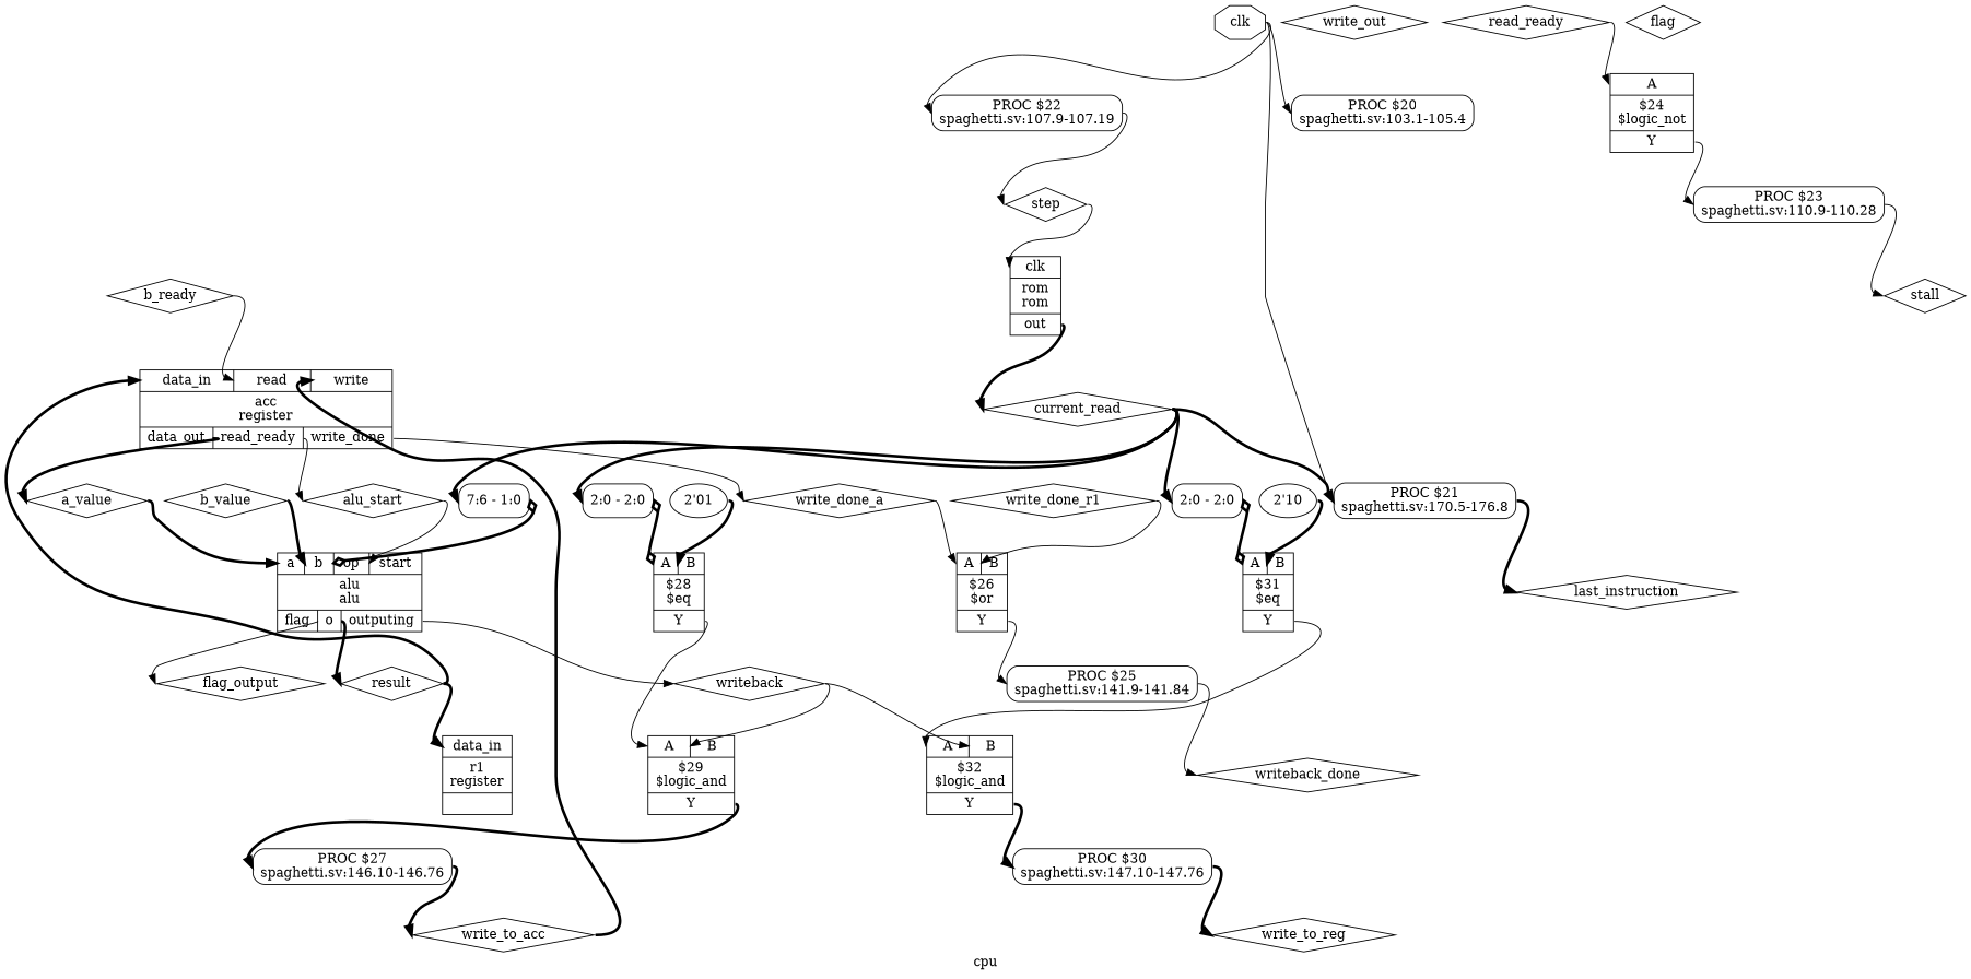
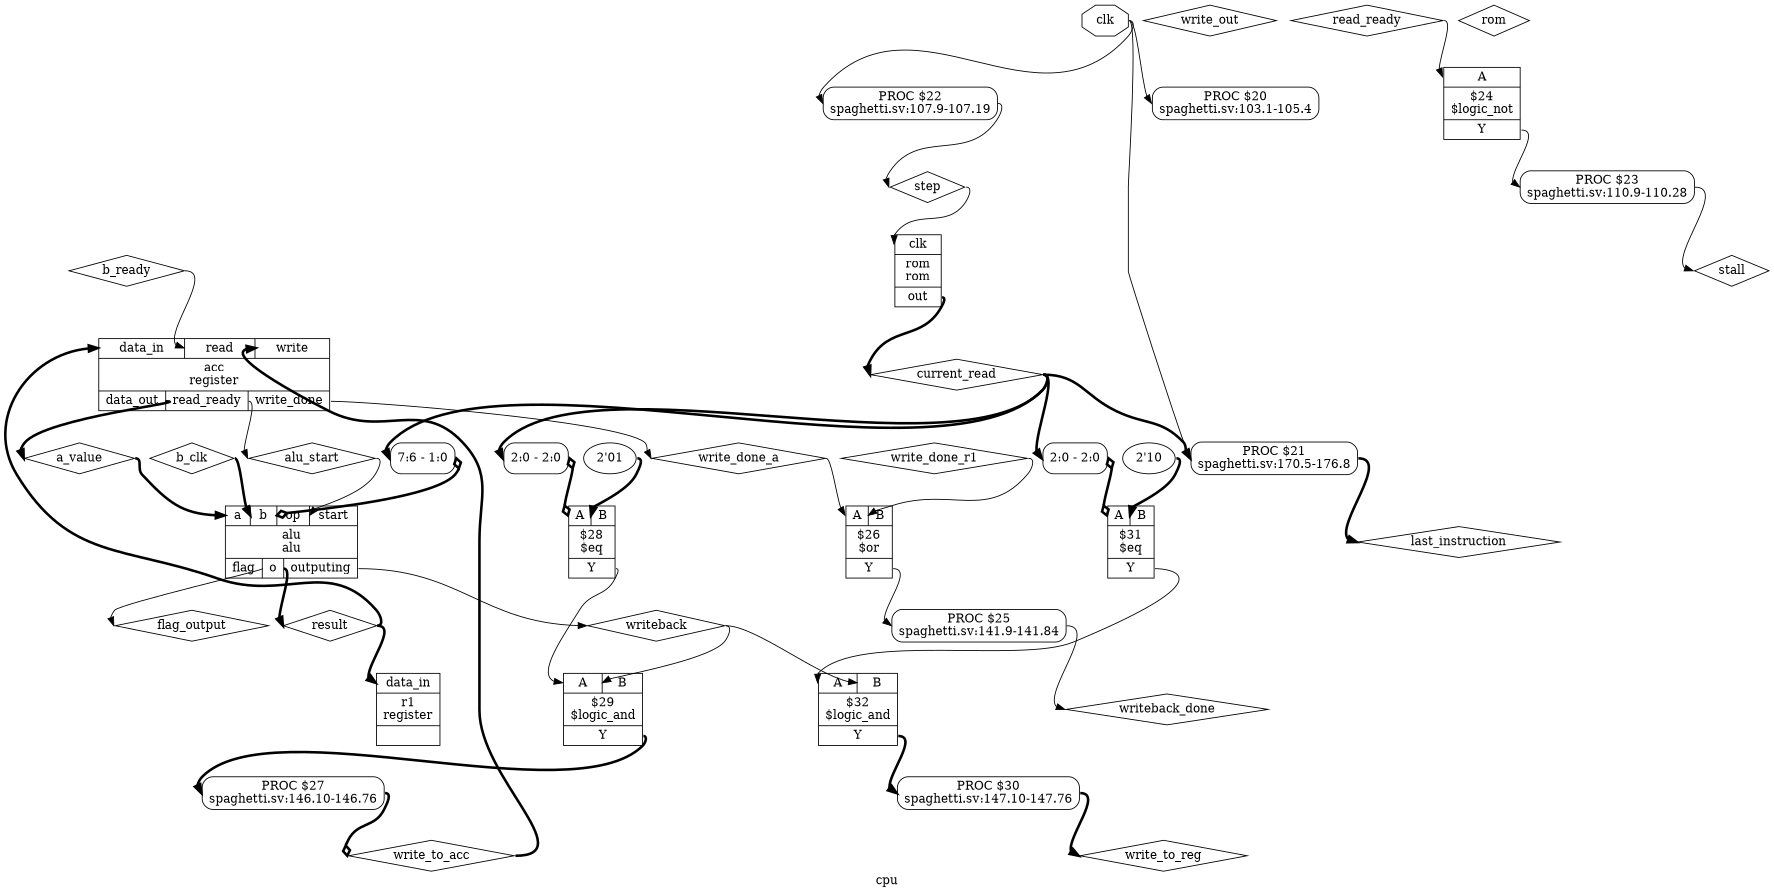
  digraph {
    label=cpu
    rankdir=TB
    remincross=true
    node [shape=diamond]
    edge [color=black headport=w tailport=e]
    n1 [color=black fontcolor=black label=b_ready]
    n2 [label="{{<p51> data_in|<p53> read|<p54> write}|acc\nregister|{<p55> data_out|<p29> read_ready|<p56> write_done}}" shape=record]
    n3 [color=black fontcolor=black label=alu_start]
    n4 [color=black fontcolor=black label=write_done_a]
    n5 [color=black fontcolor=black label=a_value]
    n6 [color=black fontcolor=black label=current_read]
    n7 [label="<s0> 2:0 - 2:0 " shape=record style=rounded]
    n8 [label="<s0> 2:0 - 2:0 " shape=record style=rounded]
    n9 [label="<s0> 7:6 - 1:0 " shape=record style=rounded]
    n10 [label="PROC $21\nspaghetti.sv:170.5-176.8" shape=box style=rounded]
    n11 [label="{{<p33> A|<p34> B}|$31\n$eq|{<p35> Y}}" shape=record]
    n12 [label="{{<p33> A|<p34> B}|$28\n$eq|{<p35> Y}}" shape=record]
    n13 [label="{{<p44> a|<p45> b|<p46> op|<p47> start}|alu\nalu|{<p31> flag|<p48> o|<p49> outputing}}" shape=record]
    n14 [color=black fontcolor=black label=last_instruction]
    n15 [color=black fontcolor=black label=write_out]
    n16 [color=black fontcolor=black label=writeback]
    n17 [color=black fontcolor=black label=flag_output]
    n18 [color=black fontcolor=black label=result]
    n19 [color=black fontcolor=black label=write_to_reg]
    n20 [color=black fontcolor=black label=write_to_acc]
    n21 [color=black fontcolor=black label=write_done_r1]
    n22 [label="{{<p33> A|<p34> B}|$26\n$or|{<p35> Y}}" shape=record]
    n23 [label="PROC $25\nspaghetti.sv:141.9-141.84" shape=box style=rounded]
    n24 [color=black fontcolor=black label=writeback_done]
    n25 [label="{{<p33> A|<p34> B}|$32\n$logic_and|{<p35> Y}}" shape=record]
    n26 [label="{{<p33> A|<p34> B}|$29\n$logic_and|{<p35> Y}}" shape=record]
    n27 [label="PROC $30\nspaghetti.sv:147.10-147.76" shape=box style=rounded]
    n28 [label="PROC $27\nspaghetti.sv:146.10-146.76" shape=box style=rounded]
    n29 [label="{{<p51> data_in}|r1\nregister|{}}" shape=record]
-   n30 [color=black fontcolor=black label=b_value]
+   n30 [color=black fontcolor=black label=b_clk]
    n31 [color=black fontcolor=black label=stall]
    n32 [color=black fontcolor=black label=read_ready]
    n33 [label="{{<p33> A}|$24\n$logic_not|{<p35> Y}}" shape=record]
    n34 [label="PROC $23\nspaghetti.sv:110.9-110.28" shape=box style=rounded]
    n35 [color=black fontcolor=black label=step]
    n36 [label="{{<p32> clk}|rom\nrom|{<p42> out}}" shape=record]
-   n37 [color=black fontcolor=black label=flag]
+   n37 [color=black fontcolor=black label=rom]
    n38 [color=black fontcolor=black label=clk shape=octagon]
    n39 [label="PROC $22\nspaghetti.sv:107.9-107.19" shape=box style=rounded]
    n40 [label="PROC $20\nspaghetti.sv:103.1-105.4" shape=box style=rounded]
    n41 [label="2'10" shape=""]
    n42 [label="2'01" shape=""]
    n1 -> n2 [headport="p53:w"]
    n2 -> n3 [tailport="p29:e"]
    n2 -> n4 [tailport="p56:e"]
    n2 -> n5 [style="setlinewidth(3)" tailport="p55:e"]
    n3 -> n13 [headport="p47:w"]
    n4 -> n22 [headport="p33:w"]
    n5 -> n13 [headport="p44:w" style="setlinewidth(3)"]
    n6 -> n7 [headport="s0:w" style="setlinewidth(3)"]
    n6 -> n8 [headport="s0:w" style="setlinewidth(3)"]
    n6 -> n9 [headport="s0:w" style="setlinewidth(3)"]
    n6 -> n10 [style="setlinewidth(3)"]
    n7 -> n11 [arrowhead=odiamond arrowtail=odiamond dir=both headport="p33:w" style="setlinewidth(3)"]
    n8 -> n12 [arrowhead=odiamond arrowtail=odiamond dir=both headport="p33:w" style="setlinewidth(3)"]
    n9 -> n13 [arrowhead=odiamond arrowtail=odiamond dir=both headport="p46:w" style="setlinewidth(3)"]
    n10 -> n14 [style="setlinewidth(3)"]
    n11 -> n25 [headport="p33:w" tailport="p35:e"]
    n12 -> n26 [headport="p33:w" tailport="p35:e"]
    n13 -> n16 [tailport="p49:e"]
    n13 -> n17 [tailport="p31:e"]
    n13 -> n18 [style="setlinewidth(3)" tailport="p48:e"]
    n16 -> n25 [headport="p34:w"]
    n16 -> n26 [headport="p34:w"]
    n18 -> n2 [headport="p51:w" style="setlinewidth(3)"]
    n18 -> n29 [headport="p51:w" style="setlinewidth(3)"]
    n20 -> n2 [headport="p54:w" style="setlinewidth(3)"]
    n21 -> n22 [headport="p34:w"]
    n22 -> n23 [tailport="p35:e"]
    n23 -> n24
    n25 -> n27 [style="setlinewidth(3)" tailport="p35:e"]
    n26 -> n28 [style="setlinewidth(3)" tailport="p35:e"]
    n27 -> n19 [style="setlinewidth(3)"]
-   n28 -> n20 [style="setlinewidth(3)"]
+   n28 -> n20 [style="setlinewidth(3)" arrowhead=odiamond]
    n30 -> n13 [headport="p45:w" style="setlinewidth(3)"]
    n32 -> n33 [headport="p33:w"]
    n33 -> n34 [tailport="p35:e"]
    n34 -> n31
    n35 -> n36 [headport="p32:w"]
    n36 -> n6 [style="setlinewidth(3)" tailport="p42:e"]
    n38 -> n10
    n38 -> n39
    n38 -> n40
    n39 -> n35
    n41 -> n11 [headport="p34:w" style="setlinewidth(3)"]
    n42 -> n12 [headport="p34:w" style="setlinewidth(3)"]
  }
